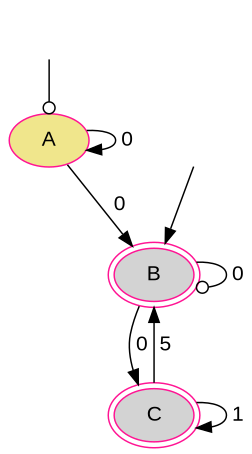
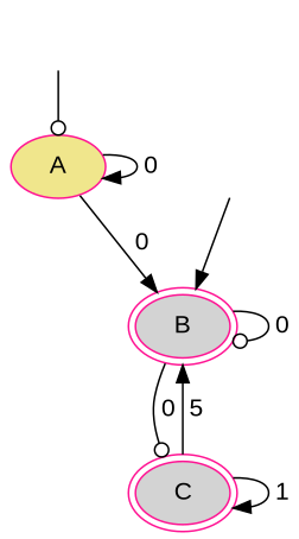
  digraph {
    fontname="Liberation Sans"
    node [fontname="Liberation Sans" style=filled color=deeppink]
    edge [arrowhead=normal fontname="Liberation Sans"]
    _nil0 [style=invis color=""]
    A [fillcolor=khaki]
    B [fillcolor=lightgrey peripheries=2]
    C [fillcolor=lightgrey peripheries=2]
    _nil1 [style=invis color=""]
    _nil0 -> A [arrowhead=odot]
    A -> A [label=" 0"]
    A -> B [label=" 0"]
    B -> B [arrowhead=odot label=" 0"]
-   B -> C [label=" 0"]
+   B -> C [arrowhead=odot label=" 0"]
    C -> B [label=" 5"]
    C -> C [label=" 1"]
    _nil1 -> B
  }
